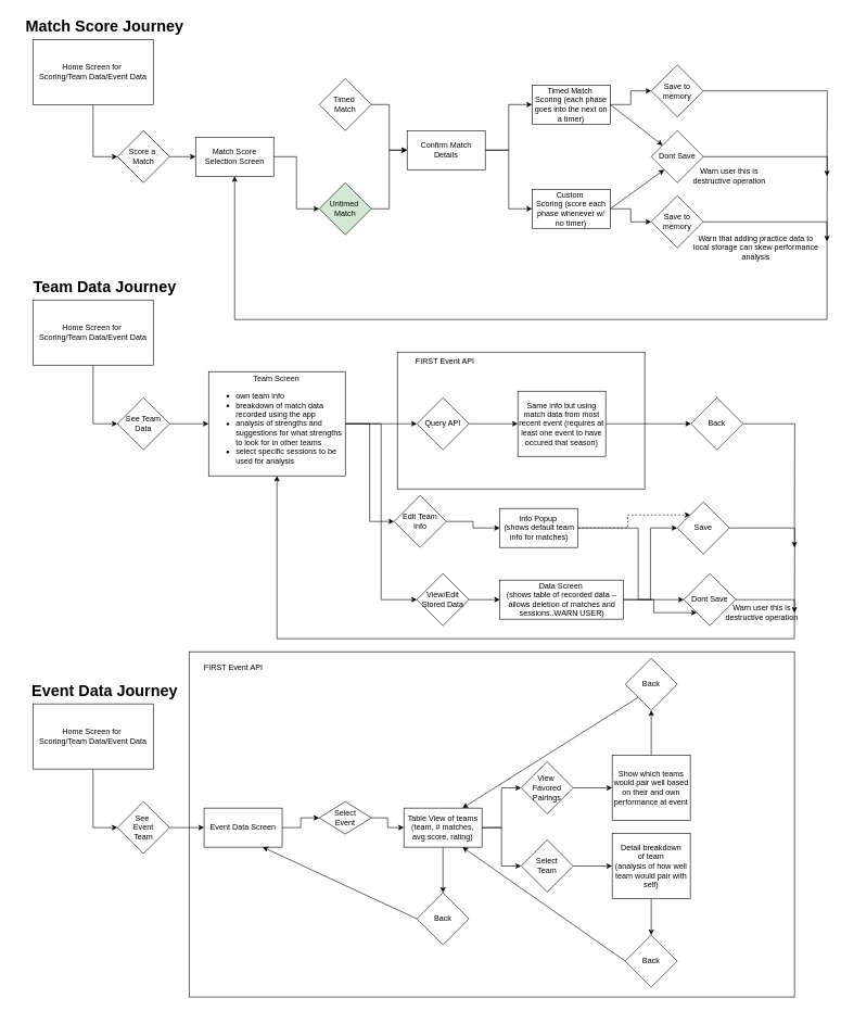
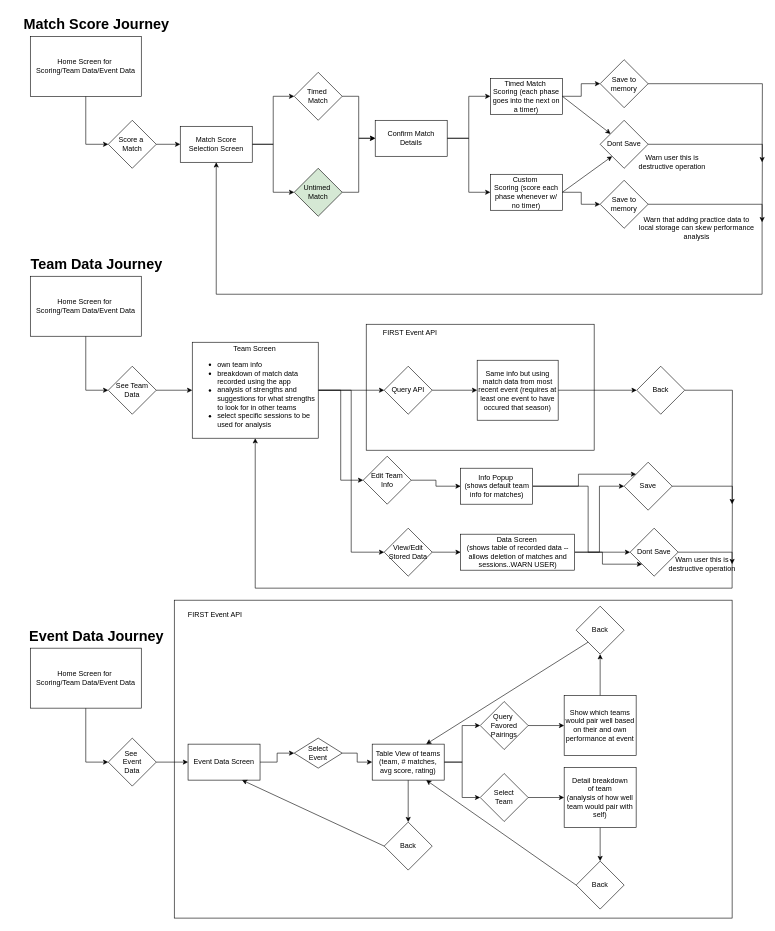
  <mxCell id="0" />
  <mxCell id="1" parent="0" />
  <mxCell id="2" value="" style="whiteSpace=wrap;html=1;fillColor=none;" parent="1" vertex="1"><mxGeometry x="610" y="540" width="380" height="210" as="geometry" /></mxCell>
  <mxCell id="3" value="" style="rounded=0;whiteSpace=wrap;html=1;fillColor=none;" parent="1" vertex="1"><mxGeometry x="290" y="1000" width="930" height="530" as="geometry" /></mxCell>
  <mxCell id="4" style="edgeStyle=orthogonalEdgeStyle;rounded=0;orthogonalLoop=1;jettySize=auto;html=1;entryX=0;entryY=0.5;entryDx=0;entryDy=0;" parent="1" source="5" target="8" edge="1"><mxGeometry relative="1" as="geometry" /></mxCell>
  <mxCell id="5" value="Home Screen for&amp;nbsp;&lt;div&gt;Scoring/Team Data/Event Data&lt;/div&gt;" style="rounded=0;whiteSpace=wrap;html=1;" parent="1" vertex="1"><mxGeometry x="50" y="60" width="185" height="100" as="geometry" /></mxCell>
  <mxCell id="6" value="Match Score Journey" style="text;strokeColor=none;fillColor=none;html=1;fontSize=24;fontStyle=1;verticalAlign=middle;align=center;" parent="1" vertex="1"><mxGeometry y="20" width="280" height="40" as="geometry" x="20" /></mxCell>
  <mxCell id="7" style="edgeStyle=orthogonalEdgeStyle;rounded=0;orthogonalLoop=1;jettySize=auto;html=1;entryX=0;entryY=0.5;entryDx=0;entryDy=0;" parent="1" source="8" target="21" edge="1"><mxGeometry relative="1" as="geometry" /></mxCell>
  <mxCell id="8" value="Score a&amp;nbsp;&lt;div&gt;Match&lt;/div&gt;" style="rhombus;whiteSpace=wrap;html=1;rounded=0;" parent="1" vertex="1"><mxGeometry x="180" y="200" width="80" height="80" as="geometry" /></mxCell>
  <mxCell id="9" style="edgeStyle=orthogonalEdgeStyle;rounded=0;orthogonalLoop=1;jettySize=auto;html=1;" parent="1" source="10" target="33" edge="1"><mxGeometry relative="1" as="geometry" /></mxCell>
  <mxCell id="10" value="See Team&lt;div&gt;Data&lt;/div&gt;" style="rhombus;whiteSpace=wrap;html=1;" parent="1" vertex="1"><mxGeometry x="180" y="610" width="80" height="80" as="geometry" /></mxCell>
  <mxCell id="11" style="edgeStyle=orthogonalEdgeStyle;rounded=0;orthogonalLoop=1;jettySize=auto;html=1;entryX=0;entryY=0.5;entryDx=0;entryDy=0;" parent="1" source="12" target="35" edge="1"><mxGeometry relative="1" as="geometry" /></mxCell>
- <mxCell id="12" value="See&amp;nbsp;&lt;div&gt;Event&lt;div&gt;Team&lt;/div&gt;&lt;/div&gt;" style="rhombus;whiteSpace=wrap;html=1;" parent="1" vertex="1"><mxGeometry x="180" y="1230" width="80" height="80" as="geometry" /></mxCell>
+ <mxCell id="12" value="See&amp;nbsp;&lt;div&gt;Event&lt;div&gt;Data&lt;/div&gt;&lt;/div&gt;" style="rhombus;whiteSpace=wrap;html=1;" parent="1" vertex="1"><mxGeometry x="180" y="1230" width="80" height="80" as="geometry" /></mxCell>
  <mxCell id="13" style="edgeStyle=orthogonalEdgeStyle;rounded=0;orthogonalLoop=1;jettySize=auto;html=1;entryX=0;entryY=0.5;entryDx=0;entryDy=0;" parent="1" source="14" target="10" edge="1"><mxGeometry relative="1" as="geometry" /></mxCell>
  <mxCell id="14" value="Home Screen for&amp;nbsp;&lt;div&gt;Scoring/Team Data/Event Data&lt;/div&gt;" style="rounded=0;whiteSpace=wrap;html=1;" parent="1" vertex="1"><mxGeometry x="50" y="460" width="185" height="100" as="geometry" /></mxCell>
  <mxCell id="15" value="Team Data Journey" style="text;strokeColor=none;fillColor=none;html=1;fontSize=24;fontStyle=1;verticalAlign=middle;align=center;" parent="1" vertex="1"><mxGeometry y="420" width="280" height="40" as="geometry" x="20" /></mxCell>
  <mxCell id="16" style="edgeStyle=orthogonalEdgeStyle;rounded=0;orthogonalLoop=1;jettySize=auto;html=1;entryX=0;entryY=0.5;entryDx=0;entryDy=0;" parent="1" source="17" target="12" edge="1"><mxGeometry relative="1" as="geometry" /></mxCell>
  <mxCell id="17" value="Home Screen for&amp;nbsp;&lt;div&gt;Scoring/Team Data/Event Data&lt;/div&gt;" style="rounded=0;whiteSpace=wrap;html=1;" parent="1" vertex="1"><mxGeometry x="50" y="1080" width="185" height="100" as="geometry" /></mxCell>
  <mxCell id="18" value="Event Data Journey" style="text;strokeColor=none;fillColor=none;html=1;fontSize=24;fontStyle=1;verticalAlign=middle;align=center;" parent="1" vertex="1"><mxGeometry y="1040" width="280" height="40" as="geometry" x="20" /></mxCell>
  <mxCell id="19" style="edgeStyle=orthogonalEdgeStyle;rounded=0;orthogonalLoop=1;jettySize=auto;html=1;entryX=0;entryY=0.5;entryDx=0;entryDy=0;" parent="1" source="21" target="25" edge="1"><mxGeometry relative="1" as="geometry" /></mxCell>
+ <mxCell id="20" style="edgeStyle=orthogonalEdgeStyle;rounded=0;orthogonalLoop=1;jettySize=auto;html=1;entryX=0;entryY=0.5;entryDx=0;entryDy=0;" parent="1" source="21" target="23" edge="1"><mxGeometry relative="1" as="geometry" /></mxCell>
  <mxCell id="21" value="Match Score Selection Screen" style="rounded=0;whiteSpace=wrap;html=1;" parent="1" vertex="1"><mxGeometry x="300" y="210" width="120" height="60" as="geometry" /></mxCell>
  <mxCell id="22" style="edgeStyle=orthogonalEdgeStyle;rounded=0;orthogonalLoop=1;jettySize=auto;html=1;entryX=0;entryY=0.5;entryDx=0;entryDy=0;" parent="1" source="23" target="58" edge="1"><mxGeometry relative="1" as="geometry" /></mxCell>
  <mxCell id="23" value="Timed&amp;nbsp;&lt;div&gt;Match&lt;/div&gt;" style="rhombus;whiteSpace=wrap;html=1;" parent="1" vertex="1"><mxGeometry x="490" y="120" width="80" height="80" as="geometry" /></mxCell>
  <mxCell id="24" style="edgeStyle=orthogonalEdgeStyle;rounded=0;orthogonalLoop=1;jettySize=auto;html=1;entryX=0;entryY=0.5;entryDx=0;entryDy=0;" parent="1" source="25" target="58" edge="1"><mxGeometry relative="1" as="geometry"><mxPoint x="600" y="270" as="targetPoint" /></mxGeometry></mxCell>
  <mxCell id="25" value="Untimed&amp;nbsp;&lt;div&gt;Match&lt;/div&gt;" style="rhombus;whiteSpace=wrap;html=1;fillColor=#d5e8d4;" parent="1" vertex="1"><mxGeometry x="490" y="280" width="80" height="80" as="geometry" /></mxCell>
  <mxCell id="26" style="edgeStyle=orthogonalEdgeStyle;rounded=0;orthogonalLoop=1;jettySize=auto;html=1;entryX=0;entryY=0.5;entryDx=0;entryDy=0;" parent="1" source="27" target="60" edge="1"><mxGeometry relative="1" as="geometry" /></mxCell>
  <mxCell id="27" value="Timed Match&amp;nbsp;&lt;div&gt;Scoring (each phase goes into the next on a timer)&lt;/div&gt;" style="rounded=0;whiteSpace=wrap;html=1;" parent="1" vertex="1"><mxGeometry x="817" y="130" width="120" height="60" as="geometry" /></mxCell>
  <mxCell id="28" style="edgeStyle=orthogonalEdgeStyle;rounded=0;orthogonalLoop=1;jettySize=auto;html=1;entryX=0;entryY=0.5;entryDx=0;entryDy=0;" parent="1" source="29" target="64" edge="1"><mxGeometry relative="1" as="geometry" /></mxCell>
  <mxCell id="29" value="Custom&amp;nbsp;&lt;div&gt;Scoring (score each phase whenever w/ no timer)&lt;/div&gt;" style="rounded=0;whiteSpace=wrap;html=1;" parent="1" vertex="1"><mxGeometry x="817" y="290" width="120" height="60" as="geometry" /></mxCell>
  <mxCell id="30" value="" style="edgeStyle=orthogonalEdgeStyle;rounded=0;orthogonalLoop=1;jettySize=auto;html=1;" parent="1" source="33" target="52" edge="1"><mxGeometry relative="1" as="geometry" /></mxCell>
  <mxCell id="31" style="edgeStyle=orthogonalEdgeStyle;rounded=0;orthogonalLoop=1;jettySize=auto;html=1;entryX=0;entryY=0.5;entryDx=0;entryDy=0;" parent="1" source="33" target="70" edge="1"><mxGeometry relative="1" as="geometry" /></mxCell>
  <mxCell id="32" style="edgeStyle=orthogonalEdgeStyle;rounded=0;orthogonalLoop=1;jettySize=auto;html=1;entryX=0;entryY=0.5;entryDx=0;entryDy=0;" parent="1" source="33" target="72" edge="1"><mxGeometry relative="1" as="geometry" /></mxCell>
  <mxCell id="33" value="&lt;div style=&quot;text-align: center;&quot;&gt;Team Screen&amp;nbsp;&lt;/div&gt;&lt;div&gt;&lt;ul&gt;&lt;li&gt;own team info&lt;br&gt;&lt;/li&gt;&lt;li&gt;breakdown of match data recorded using the app&lt;br&gt;&lt;/li&gt;&lt;li&gt;analysis of strengths and suggestions for what strengths to look for in other teams&lt;/li&gt;&lt;li&gt;select specific sessions to be used for analysis&lt;/li&gt;&lt;/ul&gt;&lt;/div&gt;" style="rounded=0;whiteSpace=wrap;html=1;align=left;" parent="1" vertex="1"><mxGeometry x="320" y="570" width="210" height="160" as="geometry" /></mxCell>
  <mxCell id="34" style="edgeStyle=orthogonalEdgeStyle;rounded=0;orthogonalLoop=1;jettySize=auto;html=1;" parent="1" source="35" target="37" edge="1"><mxGeometry relative="1" as="geometry" /></mxCell>
  <mxCell id="35" value="Event Data Screen" style="rounded=0;whiteSpace=wrap;html=1;" parent="1" vertex="1"><mxGeometry x="313" y="1240" width="120" height="60" as="geometry" /></mxCell>
  <mxCell id="36" style="edgeStyle=orthogonalEdgeStyle;rounded=0;orthogonalLoop=1;jettySize=auto;html=1;" parent="1" source="37" target="41" edge="1"><mxGeometry relative="1" as="geometry" /></mxCell>
  <mxCell id="37" value="Select&lt;div&gt;Event&lt;/div&gt;" style="rhombus;whiteSpace=wrap;html=1;" parent="1" vertex="1"><mxGeometry x="490" y="1230" width="80" height="50" as="geometry" /></mxCell>
  <mxCell id="38" value="" style="edgeStyle=orthogonalEdgeStyle;rounded=0;orthogonalLoop=1;jettySize=auto;html=1;" parent="1" source="41" target="43" edge="1"><mxGeometry relative="1" as="geometry" /></mxCell>
  <mxCell id="39" value="" style="edgeStyle=orthogonalEdgeStyle;rounded=0;orthogonalLoop=1;jettySize=auto;html=1;" parent="1" source="41" target="47" edge="1"><mxGeometry relative="1" as="geometry" /></mxCell>
  <mxCell id="40" style="edgeStyle=orthogonalEdgeStyle;rounded=0;orthogonalLoop=1;jettySize=auto;html=1;entryX=0;entryY=0.5;entryDx=0;entryDy=0;" parent="1" source="41" target="80" edge="1"><mxGeometry relative="1" as="geometry" /></mxCell>
  <mxCell id="41" value="Table View of teams&lt;div&gt;(team, # matches, avg score, rating)&lt;/div&gt;" style="rounded=0;whiteSpace=wrap;html=1;" parent="1" vertex="1"><mxGeometry x="620" y="1240" width="120" height="60" as="geometry" /></mxCell>
  <mxCell id="42" value="" style="edgeStyle=orthogonalEdgeStyle;rounded=0;orthogonalLoop=1;jettySize=auto;html=1;" parent="1" source="43" target="45" edge="1"><mxGeometry relative="1" as="geometry" /></mxCell>
  <mxCell id="43" value="Select&lt;div&gt;Team&lt;/div&gt;" style="rhombus;whiteSpace=wrap;html=1;rounded=0;" parent="1" vertex="1"><mxGeometry x="800" y="1289" width="80" height="80" as="geometry" /></mxCell>
  <mxCell id="44" value="" style="edgeStyle=orthogonalEdgeStyle;rounded=0;orthogonalLoop=1;jettySize=auto;html=1;" parent="1" source="45" target="46" edge="1"><mxGeometry relative="1" as="geometry" /></mxCell>
  <mxCell id="45" value="Detail breakdown&lt;div&gt;of team&lt;/div&gt;&lt;div&gt;(analysis of how well team would pair with self)&lt;/div&gt;" style="whiteSpace=wrap;html=1;rounded=0;" parent="1" vertex="1"><mxGeometry x="940" y="1279" width="120" height="100" as="geometry" /></mxCell>
  <mxCell id="46" value="Back" style="rhombus;whiteSpace=wrap;html=1;rounded=0;" parent="1" vertex="1"><mxGeometry x="960" y="1435" width="80" height="80" as="geometry" /></mxCell>
  <mxCell id="47" value="Back" style="rhombus;whiteSpace=wrap;html=1;rounded=0;" parent="1" vertex="1"><mxGeometry x="640" y="1370" width="80" height="80" as="geometry" /></mxCell>
  <mxCell id="48" value="" style="endArrow=classic;html=1;rounded=0;exitX=0;exitY=0.5;exitDx=0;exitDy=0;entryX=0.75;entryY=1;entryDx=0;entryDy=0;" parent="1" source="46" target="41" edge="1"><mxGeometry width="50" height="50" relative="1" as="geometry"><mxPoint x="600" y="1150" as="sourcePoint" /><mxPoint x="650" y="1100" as="targetPoint" /></mxGeometry></mxCell>
  <mxCell id="49" value="" style="endArrow=classic;html=1;rounded=0;exitX=0;exitY=0.5;exitDx=0;exitDy=0;entryX=0.75;entryY=1;entryDx=0;entryDy=0;" parent="1" source="47" target="35" edge="1"><mxGeometry width="50" height="50" relative="1" as="geometry"><mxPoint x="600" y="1150" as="sourcePoint" /><mxPoint x="650" y="1100" as="targetPoint" /></mxGeometry></mxCell>
  <mxCell id="50" value="FIRST Event API&amp;nbsp;" style="text;html=1;align=center;verticalAlign=middle;whiteSpace=wrap;rounded=0;" parent="1" vertex="1"><mxGeometry x="285" y="1010" width="150" height="30" as="geometry" /></mxCell>
  <mxCell id="51" value="" style="edgeStyle=orthogonalEdgeStyle;rounded=0;orthogonalLoop=1;jettySize=auto;html=1;" parent="1" source="52" target="54" edge="1"><mxGeometry relative="1" as="geometry" /></mxCell>
  <mxCell id="52" value="Query API" style="rhombus;whiteSpace=wrap;html=1;align=center;rounded=0;" parent="1" vertex="1"><mxGeometry x="640" y="610" width="80" height="80" as="geometry" /></mxCell>
  <mxCell id="53" style="edgeStyle=orthogonalEdgeStyle;rounded=0;orthogonalLoop=1;jettySize=auto;html=1;exitX=1;exitY=0.5;exitDx=0;exitDy=0;entryX=0;entryY=0.5;entryDx=0;entryDy=0;" edge="1" parent="1" source="54" target="86"><mxGeometry relative="1" as="geometry" /></mxCell>
  <mxCell id="54" value="Same info but using match data from most recent event (requires at least one event to have occured that season)" style="whiteSpace=wrap;html=1;rounded=0;" parent="1" vertex="1"><mxGeometry x="795" y="600" width="135" height="100" as="geometry" /></mxCell>
  <mxCell id="55" value="FIRST Event API&amp;nbsp;" style="text;html=1;align=center;verticalAlign=middle;whiteSpace=wrap;rounded=0;" parent="1" vertex="1"><mxGeometry x="610" y="540" width="150" height="30" as="geometry" /></mxCell>
  <mxCell id="56" style="edgeStyle=orthogonalEdgeStyle;rounded=0;orthogonalLoop=1;jettySize=auto;html=1;entryX=0;entryY=0.5;entryDx=0;entryDy=0;" parent="1" source="58" target="27" edge="1"><mxGeometry relative="1" as="geometry" /></mxCell>
  <mxCell id="57" style="edgeStyle=orthogonalEdgeStyle;rounded=0;orthogonalLoop=1;jettySize=auto;html=1;entryX=0;entryY=0.5;entryDx=0;entryDy=0;" parent="1" source="58" target="29" edge="1"><mxGeometry relative="1" as="geometry" /></mxCell>
  <mxCell id="58" value="Confirm Match&lt;div&gt;Details&lt;/div&gt;" style="rounded=0;whiteSpace=wrap;html=1;" parent="1" vertex="1"><mxGeometry x="625" y="200" width="120" height="60" as="geometry" /></mxCell>
  <mxCell id="59" style="edgeStyle=orthogonalEdgeStyle;rounded=0;orthogonalLoop=1;jettySize=auto;html=1;" parent="1" source="60" edge="1"><mxGeometry relative="1" as="geometry"><mxPoint x="1270" y="270" as="targetPoint" /></mxGeometry></mxCell>
  <mxCell id="60" value="Save to memory" style="rhombus;whiteSpace=wrap;html=1;" parent="1" vertex="1"><mxGeometry x="1000" y="99" width="80" height="80" as="geometry" /></mxCell>
  <mxCell id="61" style="edgeStyle=orthogonalEdgeStyle;rounded=0;orthogonalLoop=1;jettySize=auto;html=1;" parent="1" source="62" edge="1"><mxGeometry relative="1" as="geometry"><mxPoint x="1270" y="370" as="targetPoint" /></mxGeometry></mxCell>
  <mxCell id="62" value="Dont Save" style="rhombus;whiteSpace=wrap;html=1;" parent="1" vertex="1"><mxGeometry x="1000" y="200" width="80" height="80" as="geometry" /></mxCell>
  <mxCell id="63" style="edgeStyle=orthogonalEdgeStyle;rounded=0;orthogonalLoop=1;jettySize=auto;html=1;entryX=0.5;entryY=1;entryDx=0;entryDy=0;" parent="1" source="64" target="21" edge="1"><mxGeometry relative="1" as="geometry"><Array as="points"><mxPoint x="1270" y="340" /><mxPoint x="1270" y="490" /><mxPoint x="360" y="490" /></Array></mxGeometry></mxCell>
  <mxCell id="64" value="Save to memory" style="rhombus;whiteSpace=wrap;html=1;" parent="1" vertex="1"><mxGeometry x="1000" y="300" width="80" height="80" as="geometry" /></mxCell>
  <mxCell id="65" value="Warn that adding practice data to local storage can skew performance analysis" style="text;html=1;align=center;verticalAlign=middle;whiteSpace=wrap;rounded=0;" parent="1" vertex="1"><mxGeometry x="1061" y="360" width="200" height="40" as="geometry" /></mxCell>
  <mxCell id="66" value="Warn user this is destructive operation" style="text;html=1;align=center;verticalAlign=middle;whiteSpace=wrap;rounded=0;" parent="1" vertex="1"><mxGeometry x="1050" y="250" width="140" height="40" as="geometry" /></mxCell>
  <mxCell id="67" value="" style="endArrow=classic;html=1;rounded=0;exitX=1;exitY=0.5;exitDx=0;exitDy=0;entryX=0;entryY=1;entryDx=0;entryDy=0;" parent="1" source="29" target="62" edge="1"><mxGeometry width="50" height="50" relative="1" as="geometry"><mxPoint x="790" y="410" as="sourcePoint" /><mxPoint x="840" y="360" as="targetPoint" /></mxGeometry></mxCell>
  <mxCell id="68" value="" style="endArrow=classic;html=1;rounded=0;exitX=1;exitY=0.5;exitDx=0;exitDy=0;" parent="1" source="27" target="62" edge="1"><mxGeometry width="50" height="50" relative="1" as="geometry"><mxPoint x="790" y="410" as="sourcePoint" /><mxPoint x="840" y="360" as="targetPoint" /></mxGeometry></mxCell>
  <mxCell id="69" style="edgeStyle=orthogonalEdgeStyle;rounded=0;orthogonalLoop=1;jettySize=auto;html=1;" parent="1" source="70" target="75" edge="1"><mxGeometry relative="1" as="geometry" /></mxCell>
  <mxCell id="70" value="Edit Team&lt;div&gt;Info&lt;/div&gt;" style="rhombus;whiteSpace=wrap;html=1;align=center;rounded=0;" parent="1" vertex="1"><mxGeometry x="605" y="760" width="80" height="80" as="geometry" /></mxCell>
  <mxCell id="71" style="edgeStyle=orthogonalEdgeStyle;rounded=0;orthogonalLoop=1;jettySize=auto;html=1;entryX=0;entryY=0.5;entryDx=0;entryDy=0;" parent="1" source="72" target="78" edge="1"><mxGeometry relative="1" as="geometry" /></mxCell>
  <mxCell id="72" value="View/Edit&lt;div&gt;Stored Data&lt;/div&gt;" style="rhombus;whiteSpace=wrap;html=1;align=center;rounded=0;" parent="1" vertex="1"><mxGeometry x="640" y="880" width="80" height="80" as="geometry" /></mxCell>
- <mxCell id="73" style="edgeStyle=orthogonalEdgeStyle;rounded=0;orthogonalLoop=1;jettySize=auto;html=1;entryX=0;entryY=0;entryDx=0;entryDy=0;dashed=1;" edge="1" parent="1" source="75" target="88"><mxGeometry relative="1" as="geometry"><mxPoint x="1040" y="790" as="targetPoint" /></mxGeometry></mxCell>
+ <mxCell id="73" style="edgeStyle=orthogonalEdgeStyle;rounded=0;orthogonalLoop=1;jettySize=auto;html=1;entryX=0;entryY=0;entryDx=0;entryDy=0;" edge="1" parent="1" source="75" target="88"><mxGeometry relative="1" as="geometry"><mxPoint x="1040" y="790" as="targetPoint" /></mxGeometry></mxCell>
  <mxCell id="74" style="edgeStyle=orthogonalEdgeStyle;rounded=0;orthogonalLoop=1;jettySize=auto;html=1;entryX=0;entryY=0.5;entryDx=0;entryDy=0;" edge="1" parent="1" source="75" target="90"><mxGeometry relative="1" as="geometry"><Array as="points"><mxPoint x="980" y="810" /><mxPoint x="980" y="920" /></Array></mxGeometry></mxCell>
  <mxCell id="75" value="Info Popup&amp;nbsp;&lt;div&gt;(shows default team info for matches)&lt;/div&gt;" style="rounded=0;whiteSpace=wrap;html=1;" parent="1" vertex="1"><mxGeometry x="767.5" y="780" width="120" height="60" as="geometry" /></mxCell>
  <mxCell id="76" style="edgeStyle=orthogonalEdgeStyle;rounded=0;orthogonalLoop=1;jettySize=auto;html=1;entryX=0;entryY=0.5;entryDx=0;entryDy=0;" edge="1" parent="1" source="78" target="88"><mxGeometry relative="1" as="geometry" /></mxCell>
  <mxCell id="77" style="edgeStyle=orthogonalEdgeStyle;rounded=0;orthogonalLoop=1;jettySize=auto;html=1;entryX=0;entryY=1;entryDx=0;entryDy=0;" edge="1" parent="1" source="78" target="90"><mxGeometry relative="1" as="geometry" /></mxCell>
  <mxCell id="78" value="Data Screen&amp;nbsp;&lt;div&gt;(shows table of recorded data -- allows deletion of matches and sessions..WARN USER)&lt;/div&gt;" style="rounded=0;whiteSpace=wrap;html=1;" parent="1" vertex="1"><mxGeometry x="767.5" y="890" width="190" height="60" as="geometry" /></mxCell>
  <mxCell id="79" style="edgeStyle=orthogonalEdgeStyle;rounded=0;orthogonalLoop=1;jettySize=auto;html=1;" parent="1" source="80" target="82" edge="1"><mxGeometry relative="1" as="geometry" /></mxCell>
- <mxCell id="80" value="View&amp;nbsp;&lt;div&gt;Favored&lt;div&gt;Pairings&lt;/div&gt;&lt;/div&gt;" style="rhombus;whiteSpace=wrap;html=1;rounded=0;" parent="1" vertex="1"><mxGeometry x="800" y="1169" width="80" height="80" as="geometry" /></mxCell>
+ <mxCell id="80" value="Query&amp;nbsp;&lt;div&gt;Favored&lt;div&gt;Pairings&lt;/div&gt;&lt;/div&gt;" style="rhombus;whiteSpace=wrap;html=1;rounded=0;" parent="1" vertex="1"><mxGeometry x="800" y="1169" width="80" height="80" as="geometry" /></mxCell>
  <mxCell id="81" style="edgeStyle=orthogonalEdgeStyle;rounded=0;orthogonalLoop=1;jettySize=auto;html=1;entryX=0.5;entryY=1;entryDx=0;entryDy=0;" parent="1" source="82" target="83" edge="1"><mxGeometry relative="1" as="geometry" /></mxCell>
  <mxCell id="82" value="Show which teams would pair well based on their and own performance at event" style="whiteSpace=wrap;html=1;rounded=0;" parent="1" vertex="1"><mxGeometry x="940" y="1159" width="120" height="100" as="geometry" /></mxCell>
  <mxCell id="83" value="Back" style="rhombus;whiteSpace=wrap;html=1;rounded=0;" parent="1" vertex="1"><mxGeometry x="960" y="1010" width="80" height="80" as="geometry" /></mxCell>
  <mxCell id="84" value="" style="endArrow=classic;html=1;rounded=0;exitX=0;exitY=1;exitDx=0;exitDy=0;entryX=0.75;entryY=0;entryDx=0;entryDy=0;" parent="1" source="83" target="41" edge="1"><mxGeometry width="50" height="50" relative="1" as="geometry"><mxPoint x="890" y="1190" as="sourcePoint" /><mxPoint x="940" y="1140" as="targetPoint" /></mxGeometry></mxCell>
  <mxCell id="85" style="edgeStyle=orthogonalEdgeStyle;rounded=0;orthogonalLoop=1;jettySize=auto;html=1;" edge="1" parent="1" source="86"><mxGeometry relative="1" as="geometry"><mxPoint x="1220" y="840" as="targetPoint" /></mxGeometry></mxCell>
  <mxCell id="86" value="Back" style="rhombus;whiteSpace=wrap;html=1;" vertex="1" parent="1"><mxGeometry x="1061" y="610" width="80" height="80" as="geometry" /></mxCell>
  <mxCell id="87" style="edgeStyle=orthogonalEdgeStyle;rounded=0;orthogonalLoop=1;jettySize=auto;html=1;" edge="1" parent="1" source="88"><mxGeometry relative="1" as="geometry"><mxPoint x="1220" y="940" as="targetPoint" /></mxGeometry></mxCell>
  <mxCell id="88" value="Save" style="rhombus;whiteSpace=wrap;html=1;" vertex="1" parent="1"><mxGeometry x="1040" y="770" width="80" height="80" as="geometry" /></mxCell>
  <mxCell id="89" style="edgeStyle=orthogonalEdgeStyle;rounded=0;orthogonalLoop=1;jettySize=auto;html=1;entryX=0.5;entryY=1;entryDx=0;entryDy=0;exitX=1;exitY=0.5;exitDx=0;exitDy=0;" edge="1" parent="1" source="90" target="33"><mxGeometry relative="1" as="geometry"><Array as="points"><mxPoint x="1220" y="920" /><mxPoint x="1220" y="980" /><mxPoint x="425" y="980" /></Array></mxGeometry></mxCell>
  <mxCell id="90" value="Dont Save" style="rhombus;whiteSpace=wrap;html=1;" vertex="1" parent="1"><mxGeometry x="1050" y="880" width="80" height="80" as="geometry" /></mxCell>
  <mxCell id="91" value="Warn user this is destructive operation" style="text;html=1;align=center;verticalAlign=middle;whiteSpace=wrap;rounded=0;" vertex="1" parent="1"><mxGeometry x="1100" y="920" width="140" height="40" as="geometry" /></mxCell>
